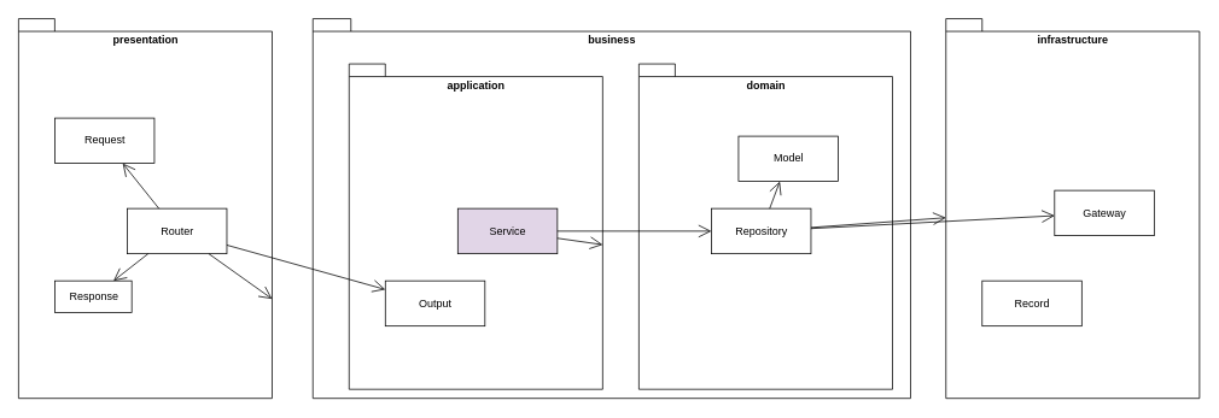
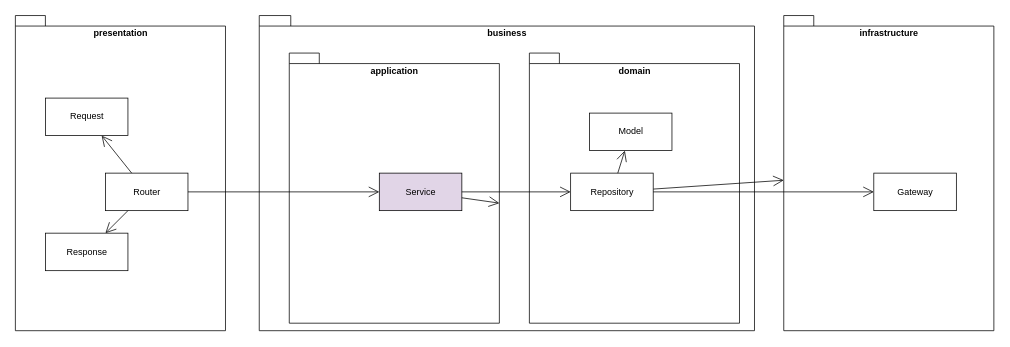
  <mxCell id="0" />
  <mxCell id="1" parent="0" />
  <mxCell id="2" value="domain" style="shape=folder;fontStyle=1;spacingTop=10;tabWidth=40;tabHeight=14;tabPosition=left;html=1;verticalAlign=top;fillColor=none;" parent="1" vertex="1"><mxGeometry x="705" y="70" width="280" height="360" as="geometry" /></mxCell>
  <mxCell id="3" value="presentation" style="shape=folder;fontStyle=1;spacingTop=10;tabWidth=40;tabHeight=14;tabPosition=left;html=1;verticalAlign=top;fillColor=none;" parent="1" vertex="1"><mxGeometry x="20" y="20" width="280" height="420" as="geometry" /></mxCell>
  <mxCell id="4" value="application" style="shape=folder;fontStyle=1;spacingTop=10;tabWidth=40;tabHeight=14;tabPosition=left;html=1;verticalAlign=top;fillColor=none;" parent="1" vertex="1"><mxGeometry x="385" y="70" width="280" height="360" as="geometry" /></mxCell>
  <mxCell id="5" value="infrastructure" style="shape=folder;fontStyle=1;spacingTop=10;tabWidth=40;tabHeight=14;tabPosition=left;html=1;verticalAlign=top;fillColor=none;" parent="1" vertex="1"><mxGeometry x="1044" y="20" width="280" height="420" as="geometry" /></mxCell>
  <mxCell id="6" value="Router" style="html=1;" parent="1" vertex="1"><mxGeometry x="140" y="230" width="110" height="50" as="geometry" /></mxCell>
  <mxCell id="7" value="Request" style="html=1;" parent="1" vertex="1"><mxGeometry x="60" y="130" width="110" height="50" as="geometry" /></mxCell>
- <mxCell id="8" value="Response" style="html=1;" parent="1" vertex="1"><mxGeometry x="60" y="310" width="85" height="35" as="geometry" /></mxCell>
+ <mxCell id="8" value="Response" style="html=1;" parent="1" vertex="1"><mxGeometry x="60" y="310" width="110" height="50" as="geometry" /></mxCell>
  <mxCell id="9" value="Service" style="html=1;fillColor=#e1d5e7;" parent="1" vertex="1"><mxGeometry x="505" y="230" width="110" height="50" as="geometry" /></mxCell>
- <mxCell id="10" value="Output" style="html=1;" parent="1" vertex="1"><mxGeometry x="425" y="310" width="110" height="50" as="geometry" /></mxCell>
- <mxCell id="11" value="Gateway" style="html=1;" parent="1" vertex="1"><mxGeometry x="1164" y="210" width="110" height="50" as="geometry" /></mxCell>
- <mxCell id="12" value="Record" style="html=1;" parent="1" vertex="1"><mxGeometry x="1084" y="310" width="110" height="50" as="geometry" /></mxCell>
+ <mxCell id="11" value="Gateway" style="html=1;" parent="1" vertex="1"><mxGeometry x="1164" y="230" width="110" height="50" as="geometry" /></mxCell>
  <mxCell id="13" value="" style="endArrow=open;endFill=1;endSize=12;html=1;" parent="1" source="6" target="7" edge="1"><mxGeometry width="160" relative="1" as="geometry"><mxPoint x="360" y="330" as="sourcePoint" /><mxPoint x="520" y="330" as="targetPoint" /></mxGeometry></mxCell>
  <mxCell id="14" value="" style="endArrow=open;endFill=1;endSize=12;html=1;" parent="1" source="6" target="8" edge="1"><mxGeometry width="160" relative="1" as="geometry"><mxPoint x="165.556" y="250" as="sourcePoint" /><mxPoint x="134.444" y="210" as="targetPoint" /></mxGeometry></mxCell>
- <mxCell id="15" value="" style="endArrow=open;endFill=1;endSize=12;html=1;" parent="1" source="6" target="3" edge="1"><mxGeometry width="160" relative="1" as="geometry"><mxPoint x="211.818" y="300" as="sourcePoint" /><mxPoint x="168.182" y="360" as="targetPoint" /></mxGeometry></mxCell>
- <mxCell id="16" value="" style="endArrow=open;endFill=1;endSize=12;html=1;" parent="1" source="6" target="10" edge="1"><mxGeometry width="160" relative="1" as="geometry"><mxPoint x="285" y="273.382" as="sourcePoint" /><mxPoint x="515" y="266.618" as="targetPoint" /></mxGeometry></mxCell>
+ <mxCell id="15" value="" style="endArrow=open;endFill=1;endSize=12;html=1;" parent="1" source="6" target="9" edge="1"><mxGeometry width="160" relative="1" as="geometry"><mxPoint x="211.818" y="300" as="sourcePoint" /><mxPoint x="168.182" y="360" as="targetPoint" /></mxGeometry></mxCell>
  <mxCell id="17" value="" style="endArrow=open;endFill=1;endSize=12;html=1;" parent="1" source="21" target="5" edge="1"><mxGeometry width="160" relative="1" as="geometry"><mxPoint x="547.273" y="290" as="sourcePoint" /><mxPoint x="492.727" y="350" as="targetPoint" /></mxGeometry></mxCell>
  <mxCell id="18" value="" style="endArrow=open;endFill=1;endSize=12;html=1;" parent="1" source="9" target="21" edge="1"><mxGeometry width="160" relative="1" as="geometry"><mxPoint x="625" y="287.407" as="sourcePoint" /><mxPoint x="785" y="352.593" as="targetPoint" /></mxGeometry></mxCell>
- <mxCell id="19" value="Model" style="html=1;" parent="1" vertex="1"><mxGeometry x="815" y="150" width="110" height="50" as="geometry" /></mxCell>
+ <mxCell id="19" value="Model" style="html=1;" parent="1" vertex="1"><mxGeometry x="785" y="150" width="110" height="50" as="geometry" /></mxCell>
  <mxCell id="20" value="" style="endArrow=open;endFill=1;endSize=12;html=1;" parent="1" source="9" target="4" edge="1"><mxGeometry width="160" relative="1" as="geometry"><mxPoint x="625" y="272.857" as="sourcePoint" /><mxPoint x="1075" y="337.143" as="targetPoint" /></mxGeometry></mxCell>
- <mxCell id="21" value="Repository" style="html=1;" parent="1" vertex="1"><mxGeometry x="785" y="230" width="110" height="50" as="geometry" /></mxCell>
+ <mxCell id="21" value="Repository" style="html=1;" parent="1" vertex="1"><mxGeometry x="760" y="230" width="110" height="50" as="geometry" /></mxCell>
  <mxCell id="22" value="" style="endArrow=open;endFill=1;endSize=12;html=1;" parent="1" source="21" target="11" edge="1"><mxGeometry width="160" relative="1" as="geometry"><mxPoint x="905" y="280.714" as="sourcePoint" /><mxPoint x="1075" y="329.286" as="targetPoint" /></mxGeometry></mxCell>
  <mxCell id="23" value="" style="endArrow=open;endFill=1;endSize=12;html=1;" parent="1" source="21" target="19" edge="1"><mxGeometry width="160" relative="1" as="geometry"><mxPoint x="905" y="280.714" as="sourcePoint" /><mxPoint x="1075" y="329.286" as="targetPoint" /></mxGeometry></mxCell>
  <mxCell id="24" value="business" style="shape=folder;fontStyle=1;spacingTop=10;tabWidth=40;tabHeight=14;tabPosition=left;html=1;verticalAlign=top;fillColor=none;" vertex="1" parent="1"><mxGeometry x="345" y="20" width="660" height="420" as="geometry" /></mxCell>
